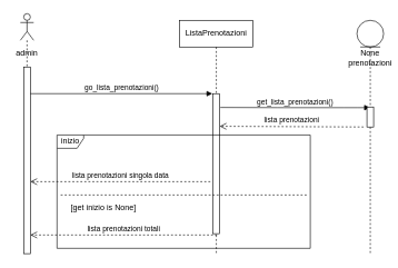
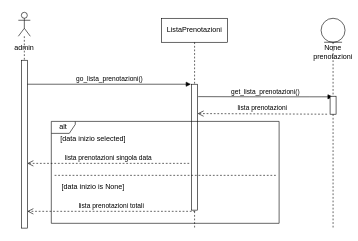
  <mxCell id="0" />
  <mxCell id="1" parent="0" />
  <mxCell id="2" value="" style="shape=umlLifeline;participant=umlActor;perimeter=lifelinePerimeter;whiteSpace=wrap;html=1;container=1;collapsible=0;recursiveResize=0;verticalAlign=top;spacingTop=36;outlineConnect=0;" parent="1" vertex="1"><mxGeometry x="30" y="20" width="20" height="90" as="geometry" /></mxCell>
  <mxCell id="3" value="" style="html=1;points=[];perimeter=orthogonalPerimeter;" parent="1" vertex="1"><mxGeometry x="35" y="100" width="10" height="280" as="geometry" /></mxCell>
  <mxCell id="4" value="admin" style="text;html=1;strokeColor=none;fillColor=none;align=center;verticalAlign=middle;whiteSpace=wrap;rounded=0;" parent="1" vertex="1"><mxGeometry x="20" y="70" width="40" height="20" as="geometry" /></mxCell>
  <mxCell id="5" value="&lt;div&gt;ListaPrenotazioni&lt;/div&gt;" style="shape=umlLifeline;perimeter=lifelinePerimeter;whiteSpace=wrap;html=1;container=1;collapsible=0;recursiveResize=0;outlineConnect=0;" parent="1" vertex="1"><mxGeometry x="269" y="30" width="110" height="350" as="geometry" /></mxCell>
  <mxCell id="6" value="" style="html=1;points=[];perimeter=orthogonalPerimeter;" parent="5" vertex="1"><mxGeometry x="50" y="110" width="10" height="210" as="geometry" /></mxCell>
  <mxCell id="7" value="go_lista_prenotazioni()" style="html=1;verticalAlign=bottom;endArrow=block;" parent="1" edge="1"><mxGeometry width="80" relative="1" as="geometry"><mxPoint x="45" y="140" as="sourcePoint" /><mxPoint x="318" y="140" as="targetPoint" /></mxGeometry></mxCell>
  <mxCell id="8" value="&lt;div&gt;lista prenotazioni totali&lt;br&gt;&lt;/div&gt;" style="html=1;verticalAlign=bottom;endArrow=open;dashed=1;endSize=8;" parent="1" edge="1"><mxGeometry relative="1" as="geometry"><mxPoint x="325" y="352" as="sourcePoint" /><mxPoint x="45" y="352" as="targetPoint" /></mxGeometry></mxCell>
- <mxCell id="9" value="inizio" style="shape=umlFrame;whiteSpace=wrap;html=1;width=40;height=20;" parent="1" vertex="1"><mxGeometry x="85" y="202" width="380" height="170" as="geometry" /></mxCell>
+ <mxCell id="9" value="alt" style="shape=umlFrame;whiteSpace=wrap;html=1;width=40;height=20;" parent="1" vertex="1"><mxGeometry x="85" y="202" width="380" height="170" as="geometry" /></mxCell>
  <mxCell id="10" value="" style="html=1;verticalAlign=bottom;endArrow=none;dashed=1;endSize=8;endFill=0;" parent="1" edge="1"><mxGeometry relative="1" as="geometry"><mxPoint x="459.5" y="292" as="sourcePoint" /><mxPoint x="90.5" y="292" as="targetPoint" /></mxGeometry></mxCell>
- <mxCell id="11" value="[get inizio is None]" style="text;html=1;strokeColor=none;fillColor=none;align=center;verticalAlign=middle;whiteSpace=wrap;rounded=0;" parent="1" vertex="1"><mxGeometry x="85" y="302" width="140" height="20" as="geometry" /></mxCell>
+ <mxCell id="11" value="[data inizio is None]" style="text;html=1;strokeColor=none;fillColor=none;align=center;verticalAlign=middle;whiteSpace=wrap;rounded=0;" parent="1" vertex="1"><mxGeometry x="85" y="302" width="140" height="20" as="geometry" /></mxCell>
+ <mxCell id="12" value="[data inizio selected]" style="text;html=1;strokeColor=none;fillColor=none;align=center;verticalAlign=middle;whiteSpace=wrap;rounded=0;" parent="1" vertex="1"><mxGeometry x="85" y="222" width="140" height="20" as="geometry" /></mxCell>
  <mxCell id="13" value="&lt;div&gt;lista prenotazioni singola data&lt;br&gt;&lt;/div&gt;" style="html=1;verticalAlign=bottom;endArrow=open;dashed=1;endSize=8;" parent="1" edge="1"><mxGeometry relative="1" as="geometry"><mxPoint x="315" y="272" as="sourcePoint" /><mxPoint x="45" y="272" as="targetPoint" /></mxGeometry></mxCell>
  <mxCell id="14" value="None&lt;br&gt;prenotazioni" style="shape=umlLifeline;participant=umlEntity;perimeter=lifelinePerimeter;whiteSpace=wrap;html=1;container=1;collapsible=0;recursiveResize=0;verticalAlign=top;spacingTop=36;outlineConnect=0;" vertex="1" parent="1"><mxGeometry x="535" y="30" width="40" height="350" as="geometry" /></mxCell>
  <mxCell id="15" value="get_lista_prenotazioni()" style="html=1;verticalAlign=bottom;endArrow=block;exitX=1.1;exitY=0.17;exitDx=0;exitDy=0;exitPerimeter=0;" edge="1" parent="1"><mxGeometry width="80" relative="1" as="geometry"><mxPoint x="330" y="160.7" as="sourcePoint" /><mxPoint x="554.5" y="161" as="targetPoint" /><Array as="points"><mxPoint x="425" y="161" /><mxPoint x="525" y="161" /></Array></mxGeometry></mxCell>
  <mxCell id="16" value="" style="html=1;points=[];perimeter=orthogonalPerimeter;" vertex="1" parent="1"><mxGeometry x="550" y="160" width="10" height="30" as="geometry" /></mxCell>
  <mxCell id="17" value="lista prenotazioni" style="html=1;verticalAlign=bottom;endArrow=open;dashed=1;endSize=8;entryX=1;entryY=0.233;entryDx=0;entryDy=0;entryPerimeter=0;" edge="1" parent="1" target="6"><mxGeometry relative="1" as="geometry"><mxPoint x="545" y="190" as="sourcePoint" /><mxPoint x="465" y="190" as="targetPoint" /></mxGeometry></mxCell>
